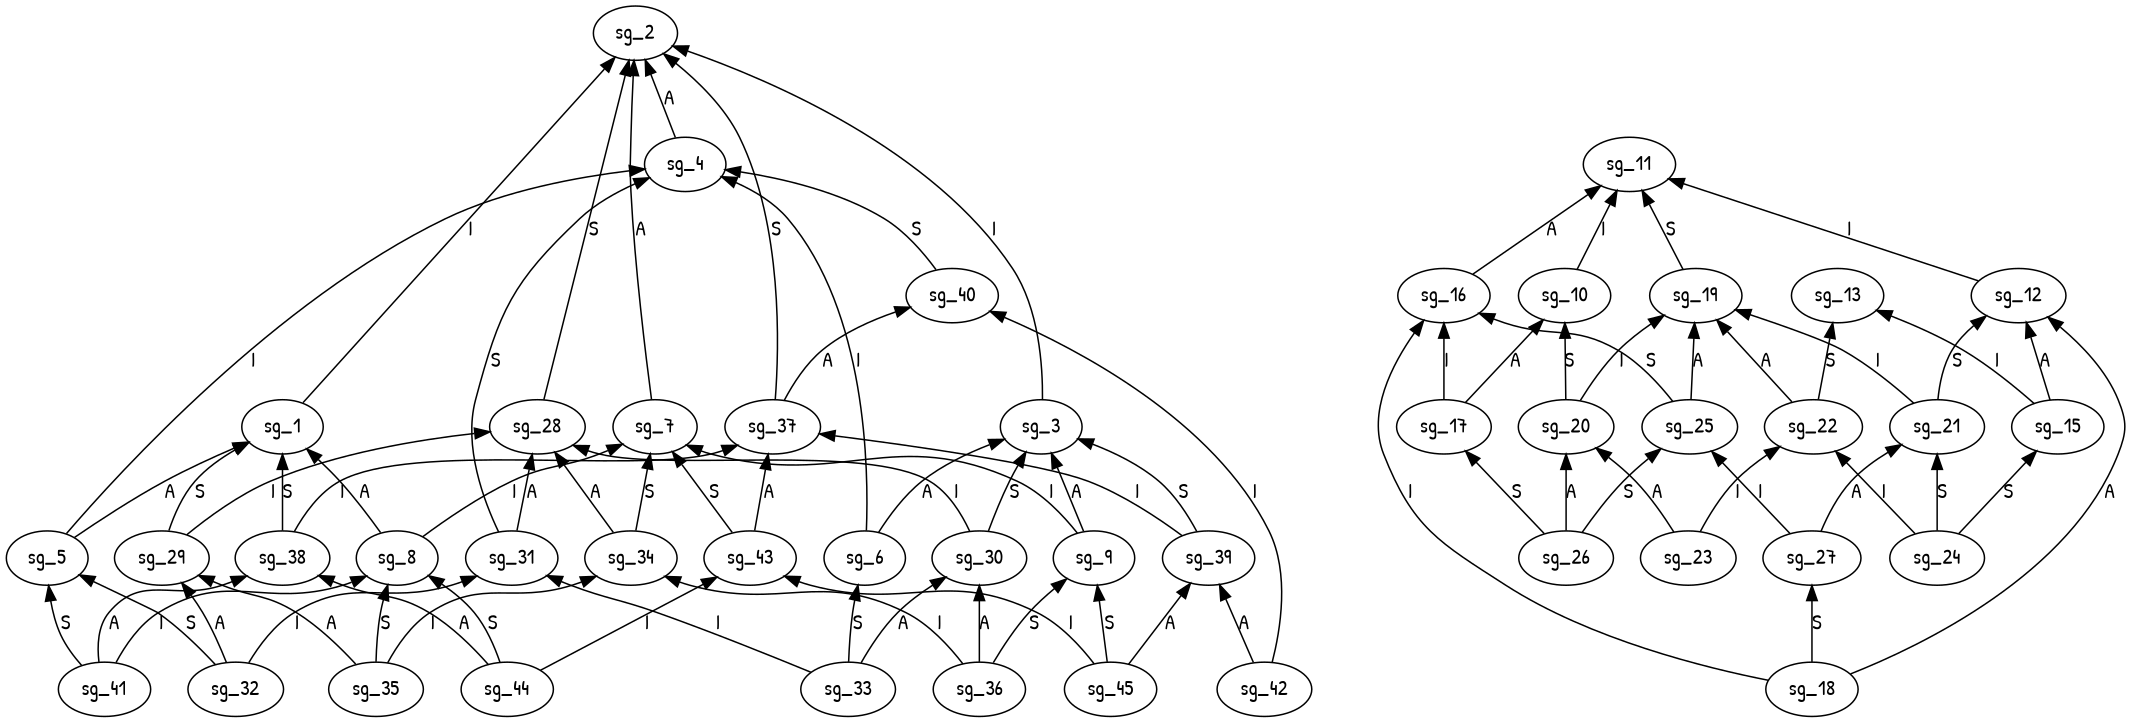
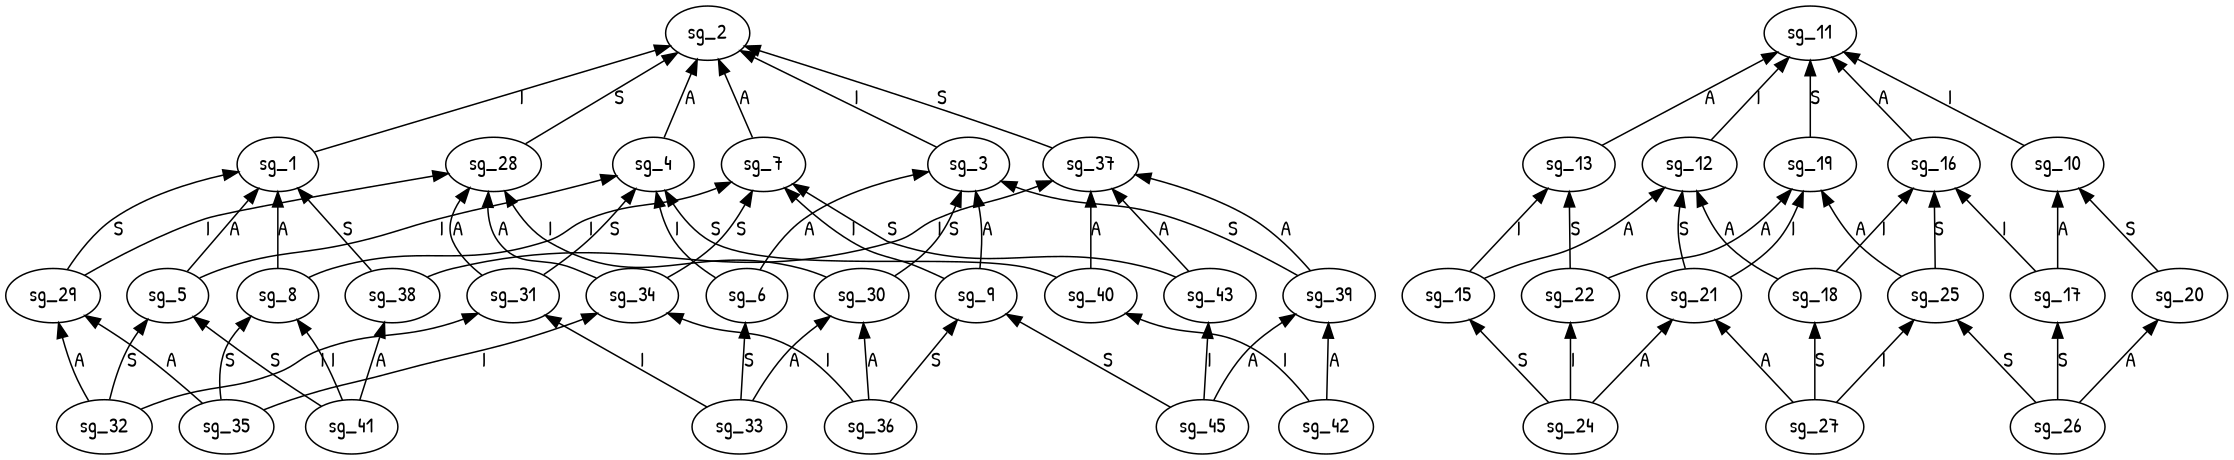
  digraph {
    fontname="Patrick Hand"
    rankdir=BT
    node [fontname="Patrick Hand" shape=ellipse]
    edge [fontname="Patrick Hand"]
    sg_1
    sg_2
    sg_3
    sg_4
    sg_5
    sg_6
    sg_7
    sg_8
    sg_9
    sg_10
    sg_11
    sg_12
    sg_13
    sg_15
    sg_16
    sg_17
    sg_18
    sg_19
    sg_20
    sg_21
    sg_22
-   sg_23
    sg_24
    sg_25
    sg_26
    sg_27
    sg_28
    sg_29
    sg_30
    sg_31
    sg_32
    sg_33
    sg_34
    sg_35
    sg_36
    sg_37
    sg_38
    sg_39
    sg_40
    sg_41
    sg_42
    sg_43
-   sg_44
    sg_45
    sg_1 -> sg_2 [label=I]
    sg_3 -> sg_2 [label=I]
    sg_4 -> sg_2 [label=A]
    sg_5 -> sg_1 [label=A]
    sg_5 -> sg_4 [label=I]
    sg_6 -> sg_3 [label=A]
    sg_6 -> sg_4 [label=I]
    sg_7 -> sg_2 [label=A]
    sg_8 -> sg_1 [label=A]
    sg_8 -> sg_7 [label=I]
    sg_9 -> sg_3 [label=A]
    sg_9 -> sg_7 [label=I]
    sg_10 -> sg_11 [label=I]
    sg_12 -> sg_11 [label=I]
+   sg_13 -> sg_11 [label=A]
    sg_15 -> sg_12 [label=A]
    sg_15 -> sg_13 [label=I]
    sg_16 -> sg_11 [label=A]
    sg_17 -> sg_10 [label=A]
    sg_17 -> sg_16 [label=I]
    sg_18 -> sg_12 [label=A]
    sg_18 -> sg_16 [label=I]
    sg_19 -> sg_11 [label=S]
    sg_20 -> sg_10 [label=S]
-   sg_20 -> sg_19 [label=I]
    sg_21 -> sg_12 [label=S]
    sg_21 -> sg_19 [label=I]
    sg_22 -> sg_13 [label=S]
    sg_22 -> sg_19 [label=A]
-   sg_23 -> sg_20 [label=A]
-   sg_23 -> sg_22 [label=I]
    sg_24 -> sg_15 [label=S]
-   sg_24 -> sg_21 [label=S]
+   sg_24 -> sg_21 [label=A]
    sg_24 -> sg_22 [label=I]
    sg_25 -> sg_16 [label=S]
    sg_25 -> sg_19 [label=A]
    sg_26 -> sg_17 [label=S]
    sg_26 -> sg_20 [label=A]
    sg_26 -> sg_25 [label=S]
-   sg_18 -> sg_27 [label=S]
+   sg_27 -> sg_18 [label=S]
    sg_27 -> sg_21 [label=A]
    sg_27 -> sg_25 [label=I]
    sg_28 -> sg_2 [label=S]
    sg_29 -> sg_1 [label=S]
    sg_29 -> sg_28 [label=I]
    sg_30 -> sg_3 [label=S]
    sg_30 -> sg_28 [label=I]
    sg_31 -> sg_4 [label=S]
    sg_31 -> sg_28 [label=A]
    sg_32 -> sg_5 [label=S]
    sg_32 -> sg_29 [label=A]
    sg_32 -> sg_31 [label=I]
    sg_33 -> sg_6 [label=S]
    sg_33 -> sg_30 [label=A]
    sg_33 -> sg_31 [label=I]
    sg_34 -> sg_7 [label=S]
    sg_34 -> sg_28 [label=A]
    sg_35 -> sg_8 [label=S]
    sg_35 -> sg_29 [label=A]
    sg_35 -> sg_34 [label=I]
    sg_36 -> sg_9 [label=S]
    sg_36 -> sg_30 [label=A]
    sg_36 -> sg_34 [label=I]
    sg_37 -> sg_2 [label=S]
    sg_38 -> sg_1 [label=S]
    sg_38 -> sg_37 [label=I]
    sg_39 -> sg_3 [label=S]
-   sg_39 -> sg_37 [label=I]
+   sg_39 -> sg_37 [label=A]
    sg_40 -> sg_4 [label=S]
-   sg_37 -> sg_40 [label=A]
+   sg_40 -> sg_37 [label=A]
    sg_41 -> sg_5 [label=S]
    sg_41 -> sg_8 [label=I]
    sg_41 -> sg_38 [label=A]
    sg_42 -> sg_39 [label=A]
    sg_42 -> sg_40 [label=I]
    sg_43 -> sg_7 [label=S]
    sg_43 -> sg_37 [label=A]
-   sg_44 -> sg_8 [label=S]
-   sg_44 -> sg_38 [label=A]
-   sg_44 -> sg_43 [label=I]
    sg_45 -> sg_9 [label=S]
    sg_45 -> sg_39 [label=A]
    sg_45 -> sg_43 [label=I]
  }
